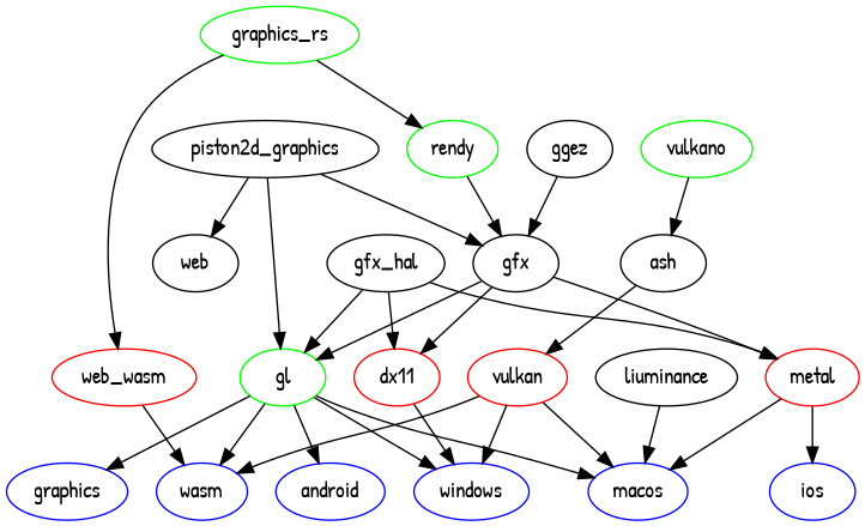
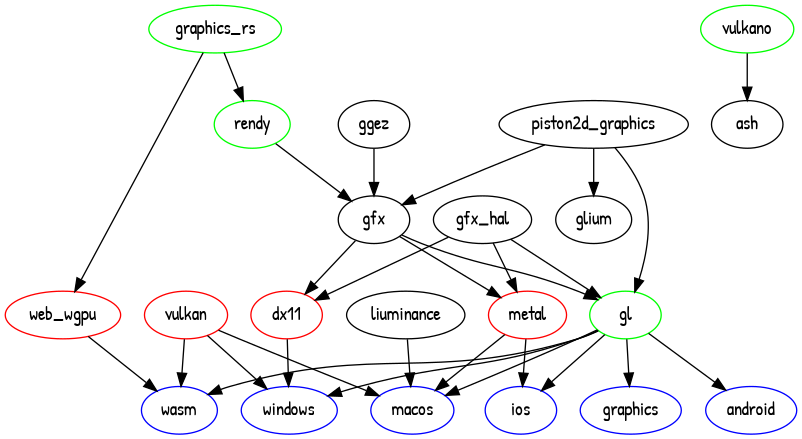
  digraph {
    fontname="Patrick Hand"
    node [fontname="Patrick Hand"]
    edge [fontname="Patrick Hand"]
    wasm [color=blue]
    n2 [color=blue label=graphics]
    windows [color=blue]
    android [color=blue]
    ios [color=blue]
    macos [color=blue]
    gl [color=green]
    vulkan [color=red]
    metal [color=red]
    dx11 [color=red]
-   web_wgpu [color=red label=web_wasm]
+   web_wgpu [color=red]
    n12 [color=green label=graphics_rs]
    vulkano [color=green]
    rendy [color=green]
    ash
    gfx
    gfx_hal
    liuminance
    piston2d_graphics
-   glium [label=web]
+   glium
    ggez
    subgraph sub_1 {
      rank=same
      wasm
      n2
      windows
      android
      ios
      macos
    }
    subgraph sub_2 {
      rank=same
      gl
      vulkan
      metal
      dx11
      web_wgpu
    }
    subgraph sub_3 {
      n12
      vulkano
      rendy
    }
    gl -> wasm
    gl -> n2
    gl -> windows
    gl -> android
+   gl -> ios
    gl -> macos
    vulkan -> wasm
    vulkan -> windows
    vulkan -> macos
    metal -> ios
    metal -> macos
    dx11 -> windows
    web_wgpu -> wasm
    n12 -> web_wgpu
    n12 -> rendy
    vulkano -> ash
    rendy -> gfx
-   ash -> vulkan
    gfx -> gl
    gfx -> metal
    gfx -> dx11
    gfx_hal -> gl
    gfx_hal -> metal
    gfx_hal -> dx11
    liuminance -> macos
    piston2d_graphics -> gl
    piston2d_graphics -> gfx
    piston2d_graphics -> glium
    ggez -> gfx
  }
